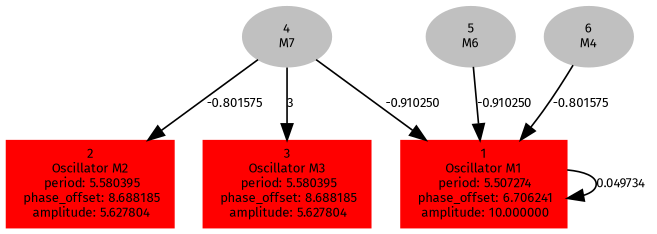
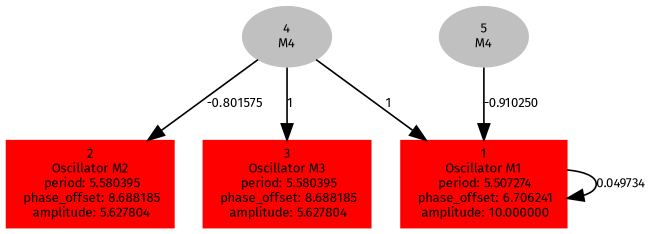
  digraph {
    fontname="Fira Sans"
    forcelabels=true
    node [color=red fontname="Fira Sans" fontsize=8 style=filled]
    edge [fontname="Fira Sans" fontsize=8]
    n1 [label=<1<BR />Oscillator M1<BR /> period: 5.507274<BR /> phase_offset: 6.706241<BR /> amplitude: 10.000000> shape=box]
    n2 [label=<2<BR />Oscillator M2<BR /> period: 5.580395<BR /> phase_offset: 8.688185<BR /> amplitude: 5.627804> shape=box]
    n3 [label=<3<BR />Oscillator M3<BR /> period: 5.580395<BR /> phase_offset: 8.688185<BR /> amplitude: 5.627804> shape=box]
-   n4 [color=grey label=<4<BR/>M7>]
-   n5 [color=grey label=<5<BR/>M6>]
-   n6 [color=grey label=<6<BR/>M4>]
+   n4 [color=grey label=<4<BR/>M4>]
+   n5 [color=grey label=<5<BR/>M4>]
    n1 -> n1 [label="0.049734 "]
-   n4 -> n1 [label="-0.910250 "]
+   n4 -> n1 [label="1 "]
    n4 -> n2 [label="-0.801575 "]
-   n4 -> n3 [label="3 "]
+   n4 -> n3 [label="1 "]
    n5 -> n1 [label="-0.910250 "]
-   n6 -> n1 [label="-0.801575 "]
  }
